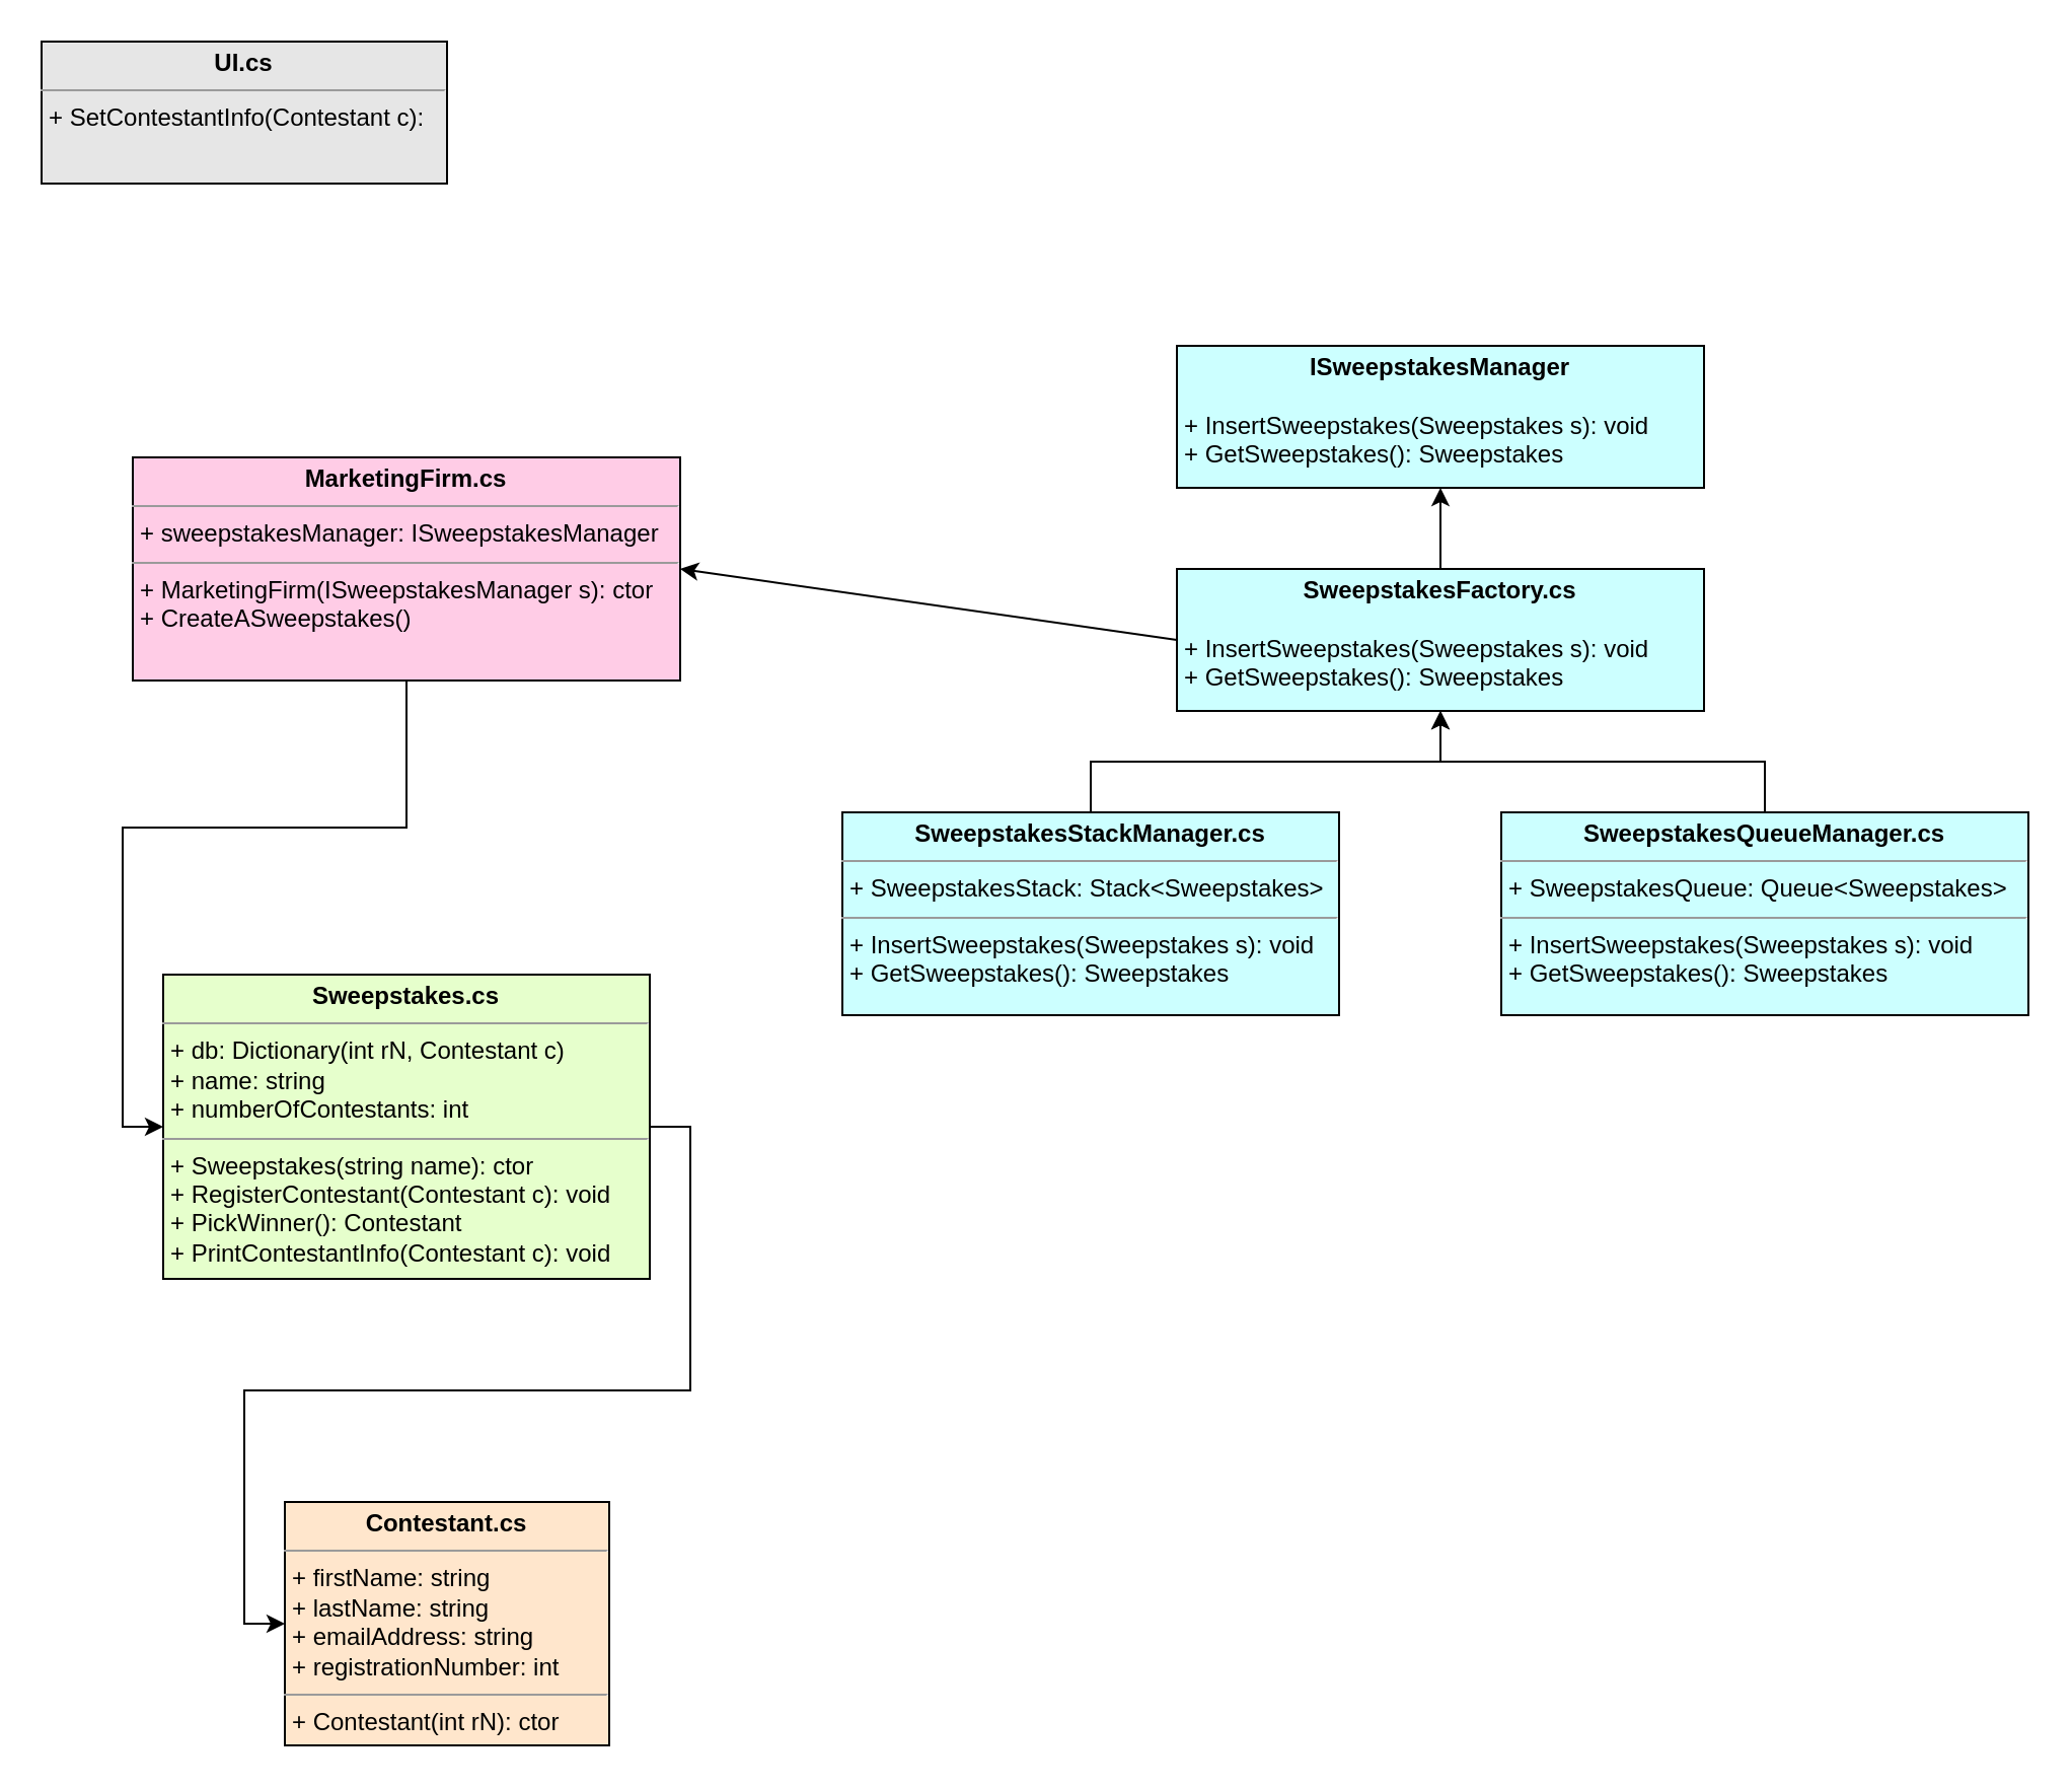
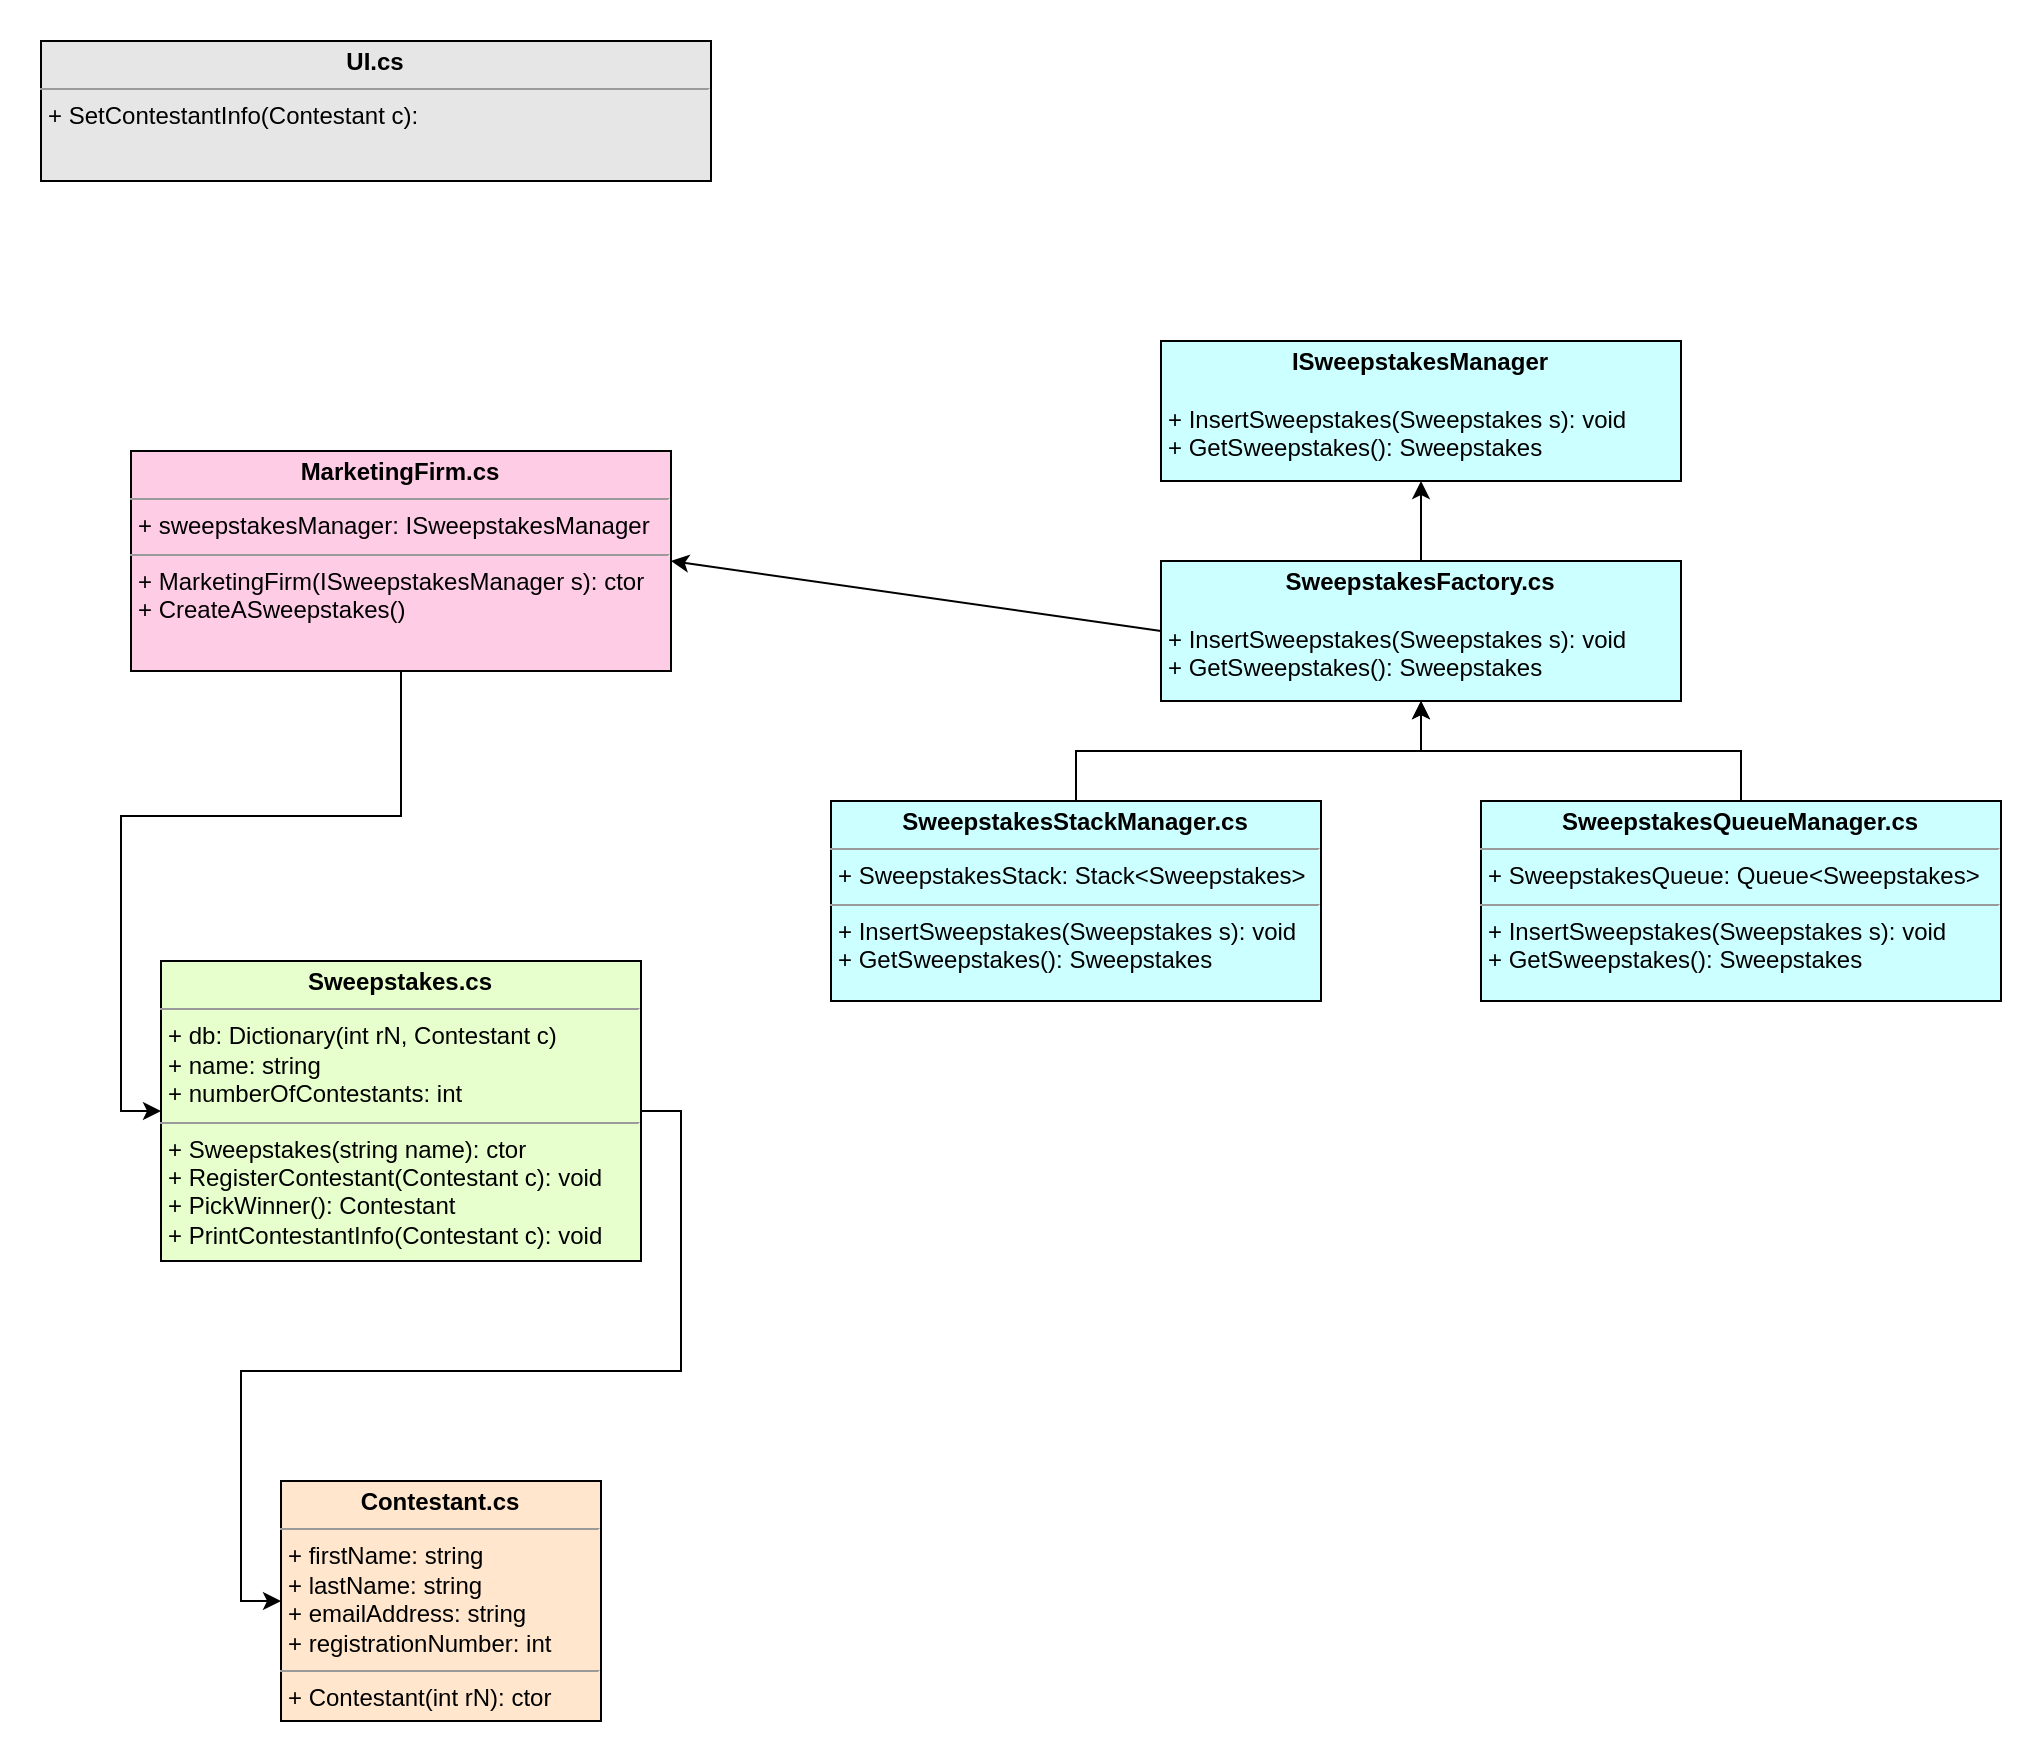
  <mxCell id="0" />
  <mxCell id="1" parent="0" />
- <mxCell id="2" value="&lt;p style=&quot;margin: 0px ; margin-top: 4px ; text-align: center&quot;&gt;&lt;b&gt;UI.cs&lt;/b&gt;&lt;/p&gt;&lt;hr size=&quot;1&quot;&gt;&lt;p style=&quot;margin: 0px ; margin-left: 4px&quot;&gt;+ SetContestantInfo(Contestant c):&amp;nbsp;&lt;/p&gt;" style="verticalAlign=top;align=left;overflow=fill;fontSize=12;fontFamily=Helvetica;html=1;fillColor=#E6E6E6;" vertex="1" parent="1"><mxGeometry x="20" y="20" width="200" height="70" as="geometry" /></mxCell>
+ <mxCell id="2" value="&lt;p style=&quot;margin: 0px ; margin-top: 4px ; text-align: center&quot;&gt;&lt;b&gt;UI.cs&lt;/b&gt;&lt;/p&gt;&lt;hr size=&quot;1&quot;&gt;&lt;p style=&quot;margin: 0px ; margin-left: 4px&quot;&gt;+ SetContestantInfo(Contestant c):&amp;nbsp;&lt;/p&gt;" style="verticalAlign=top;align=left;overflow=fill;fontSize=12;fontFamily=Helvetica;html=1;fillColor=#E6E6E6;" vertex="1" parent="1"><mxGeometry x="20" y="20" width="335" height="70" as="geometry" /></mxCell>
  <mxCell id="3" value="&lt;p style=&quot;margin: 0px ; margin-top: 4px ; text-align: center&quot;&gt;&lt;b&gt;Contestant.cs&lt;/b&gt;&lt;/p&gt;&lt;hr size=&quot;1&quot;&gt;&lt;p style=&quot;margin: 0px ; margin-left: 4px&quot;&gt;+ firstName: string&lt;br style=&quot;padding: 0px ; margin: 0px&quot;&gt;+ lastName: string&lt;br style=&quot;padding: 0px ; margin: 0px&quot;&gt;+ emailAddress: string&lt;br style=&quot;padding: 0px ; margin: 0px&quot;&gt;+ registrationNumber: int&lt;/p&gt;&lt;hr size=&quot;1&quot;&gt;&lt;p style=&quot;margin: 0px ; margin-left: 4px&quot;&gt;+ Contestant(int rN): ctor&lt;/p&gt;" style="verticalAlign=top;align=left;overflow=fill;fontSize=12;fontFamily=Helvetica;html=1;fillColor=#FFE6CC;" vertex="1" parent="1"><mxGeometry x="140" y="740" width="160" height="120" as="geometry" /></mxCell>
  <mxCell id="4" style="edgeStyle=orthogonalEdgeStyle;rounded=0;orthogonalLoop=1;jettySize=auto;html=1;exitX=1;exitY=0.5;exitDx=0;exitDy=0;entryX=0;entryY=0.5;entryDx=0;entryDy=0;" edge="1" parent="1" source="5" target="3"><mxGeometry relative="1" as="geometry" /></mxCell>
  <mxCell id="5" value="&lt;p style=&quot;margin: 0px ; margin-top: 4px ; text-align: center&quot;&gt;&lt;b&gt;Sweepstakes.cs&lt;/b&gt;&lt;/p&gt;&lt;hr size=&quot;1&quot;&gt;&lt;p style=&quot;margin: 0px ; margin-left: 4px&quot;&gt;+ db: Dictionary(int rN, Contestant c)&lt;/p&gt;&lt;p style=&quot;margin: 0px ; margin-left: 4px&quot;&gt;+ name: string&lt;/p&gt;&lt;p style=&quot;margin: 0px ; margin-left: 4px&quot;&gt;+ numberOfContestants: int&lt;/p&gt;&lt;hr size=&quot;1&quot;&gt;&lt;p style=&quot;margin: 0px ; margin-left: 4px&quot;&gt;+ Sweepstakes(string name): ctor&lt;/p&gt;&lt;p style=&quot;margin: 0px ; margin-left: 4px&quot;&gt;+ RegisterContestant(Contestant c): void&lt;/p&gt;&lt;p style=&quot;margin: 0px ; margin-left: 4px&quot;&gt;+ PickWinner(): Contestant&lt;/p&gt;&lt;p style=&quot;margin: 0px ; margin-left: 4px&quot;&gt;+ PrintContestantInfo(Contestant c): void&lt;/p&gt;" style="verticalAlign=top;align=left;overflow=fill;fontSize=12;fontFamily=Helvetica;html=1;fillColor=#E6FFCC;" vertex="1" parent="1"><mxGeometry x="80" y="480" width="240" height="150" as="geometry" /></mxCell>
  <mxCell id="6" style="edgeStyle=orthogonalEdgeStyle;rounded=0;orthogonalLoop=1;jettySize=auto;html=1;exitX=0.5;exitY=0;exitDx=0;exitDy=0;entryX=0.5;entryY=1;entryDx=0;entryDy=0;" edge="1" parent="1" source="7" target="14"><mxGeometry relative="1" as="geometry" /></mxCell>
  <mxCell id="7" value="&lt;p style=&quot;margin: 0px ; margin-top: 4px ; text-align: center&quot;&gt;&lt;b&gt;SweepstakesFactory.cs&lt;/b&gt;&lt;/p&gt;&lt;p style=&quot;margin: 0px ; margin-left: 4px&quot;&gt;&lt;br&gt;&lt;/p&gt;&lt;p style=&quot;margin: 0px ; margin-left: 4px&quot;&gt;+ InsertSweepstakes(Sweepstakes s): void&lt;/p&gt;&lt;p style=&quot;margin: 0px ; margin-left: 4px&quot;&gt;+ GetSweepstakes(): Sweepstakes&lt;/p&gt;" style="verticalAlign=top;align=left;overflow=fill;fontSize=12;fontFamily=Helvetica;html=1;fillColor=#CCFFFF;" vertex="1" parent="1"><mxGeometry x="580" y="280" width="260" height="70" as="geometry" /></mxCell>
  <mxCell id="8" style="edgeStyle=orthogonalEdgeStyle;rounded=0;orthogonalLoop=1;jettySize=auto;html=1;exitX=0.5;exitY=0;exitDx=0;exitDy=0;entryX=0.5;entryY=1;entryDx=0;entryDy=0;" edge="1" parent="1" source="9" target="7"><mxGeometry relative="1" as="geometry" /></mxCell>
  <mxCell id="9" value="&lt;p style=&quot;margin: 0px ; margin-top: 4px ; text-align: center&quot;&gt;&lt;b&gt;SweepstakesStackManager.cs&lt;/b&gt;&lt;/p&gt;&lt;hr size=&quot;1&quot;&gt;&lt;p style=&quot;margin: 0px ; margin-left: 4px&quot;&gt;+ SweepstakesStack: Stack&amp;lt;Sweepstakes&amp;gt;&lt;/p&gt;&lt;hr size=&quot;1&quot;&gt;&lt;p style=&quot;margin: 0px ; margin-left: 4px&quot;&gt;+ InsertSweepstakes(Sweepstakes s): void&lt;/p&gt;&lt;p style=&quot;margin: 0px ; margin-left: 4px&quot;&gt;+ GetSweepstakes(): Sweepstakes&lt;/p&gt;" style="verticalAlign=top;align=left;overflow=fill;fontSize=12;fontFamily=Helvetica;html=1;fillColor=#CCFFFF;" vertex="1" parent="1"><mxGeometry x="415" y="400" width="245" height="100" as="geometry" /></mxCell>
  <mxCell id="10" style="edgeStyle=orthogonalEdgeStyle;rounded=0;orthogonalLoop=1;jettySize=auto;html=1;exitX=0.5;exitY=0;exitDx=0;exitDy=0;entryX=0.5;entryY=1;entryDx=0;entryDy=0;" edge="1" parent="1" source="11" target="7"><mxGeometry relative="1" as="geometry" /></mxCell>
  <mxCell id="11" value="&lt;p style=&quot;margin: 0px ; margin-top: 4px ; text-align: center&quot;&gt;&lt;b&gt;SweepstakesQueueManager.cs&lt;/b&gt;&lt;/p&gt;&lt;hr size=&quot;1&quot;&gt;&lt;p style=&quot;margin: 0px ; margin-left: 4px&quot;&gt;+ SweepstakesQueue: Queue&amp;lt;Sweepstakes&amp;gt;&lt;/p&gt;&lt;hr size=&quot;1&quot;&gt;&lt;p style=&quot;margin: 0px ; margin-left: 4px&quot;&gt;+ InsertSweepstakes(Sweepstakes s): void&lt;/p&gt;&lt;p style=&quot;margin: 0px ; margin-left: 4px&quot;&gt;+ GetSweepstakes(): Sweepstakes&lt;/p&gt;" style="verticalAlign=top;align=left;overflow=fill;fontSize=12;fontFamily=Helvetica;html=1;fillColor=#CCFFFF;" vertex="1" parent="1"><mxGeometry x="740" y="400" width="260" height="100" as="geometry" /></mxCell>
  <mxCell id="12" style="edgeStyle=orthogonalEdgeStyle;rounded=0;orthogonalLoop=1;jettySize=auto;html=1;exitX=0.5;exitY=1;exitDx=0;exitDy=0;entryX=0;entryY=0.5;entryDx=0;entryDy=0;" edge="1" parent="1" source="13" target="5"><mxGeometry relative="1" as="geometry" /></mxCell>
  <mxCell id="13" value="&lt;p style=&quot;margin: 0px ; margin-top: 4px ; text-align: center&quot;&gt;&lt;b&gt;MarketingFirm.cs&lt;/b&gt;&lt;/p&gt;&lt;hr size=&quot;1&quot;&gt;&lt;p style=&quot;margin: 0px ; margin-left: 4px&quot;&gt;+ sweepstakesManager: ISweepstakesManager&lt;/p&gt;&lt;hr size=&quot;1&quot;&gt;&lt;p style=&quot;margin: 0px ; margin-left: 4px&quot;&gt;+ MarketingFirm(ISweepstakesManager s): ctor&lt;/p&gt;&lt;p style=&quot;margin: 0px ; margin-left: 4px&quot;&gt;+ CreateASweepstakes()&lt;/p&gt;" style="verticalAlign=top;align=left;overflow=fill;fontSize=12;fontFamily=Helvetica;html=1;fillColor=#FFCCE6;" vertex="1" parent="1"><mxGeometry x="65" y="225" width="270" height="110" as="geometry" /></mxCell>
  <mxCell id="14" value="&lt;p style=&quot;margin: 0px ; margin-top: 4px ; text-align: center&quot;&gt;&lt;b&gt;ISweepstakesManager&lt;/b&gt;&lt;/p&gt;&lt;p style=&quot;margin: 0px ; margin-left: 4px&quot;&gt;&lt;br&gt;&lt;/p&gt;&lt;p style=&quot;margin: 0px ; margin-left: 4px&quot;&gt;+ InsertSweepstakes(Sweepstakes s): void&lt;/p&gt;&lt;p style=&quot;margin: 0px ; margin-left: 4px&quot;&gt;+ GetSweepstakes(): Sweepstakes&lt;/p&gt;" style="verticalAlign=top;align=left;overflow=fill;fontSize=12;fontFamily=Helvetica;html=1;fillColor=#CCFFFF;" vertex="1" parent="1"><mxGeometry x="580" y="170" width="260" height="70" as="geometry" /></mxCell>
  <mxCell id="15" value="" style="endArrow=classic;html=1;exitX=0;exitY=0.5;exitDx=0;exitDy=0;entryX=1;entryY=0.5;entryDx=0;entryDy=0;" edge="1" parent="1" source="7" target="13"><mxGeometry width="50" height="50" relative="1" as="geometry"><mxPoint x="20" y="930" as="sourcePoint" /><mxPoint x="70" y="880" as="targetPoint" /></mxGeometry></mxCell>
